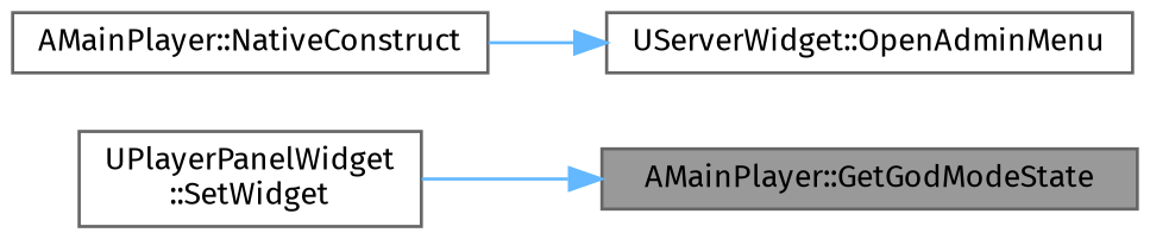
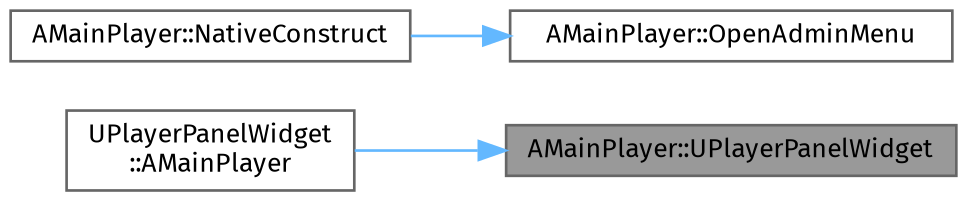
  digraph {
    fontname="Fira Sans"
    rankdir=RL
    node [color=grey40 fillcolor=white fontname="Fira Sans" fontsize=10 shape=box style=filled]
    edge [color=steelblue1 dir=back fontname="Fira Sans" fontsize=10 labelfontname=Helvetica labelfontsize=10 style=solid]
-   n1 [color=gray40 fillcolor=grey60 fontcolor=black height=0.2 label="AMainPlayer::GetGodModeState" width=0.4]
-   n2 [height=0.2 label="UPlayerPanelWidget\l::SetWidget" width=0.4]
-   n3 [height=0.2 label="UServerWidget::OpenAdminMenu" width=0.4]
+   n1 [color=gray40 fillcolor=grey60 fontcolor=black height=0.2 label="AMainPlayer::UPlayerPanelWidget" width=0.4]
+   n2 [height=0.2 label="UPlayerPanelWidget\l::AMainPlayer" width=0.4]
+   n3 [height=0.2 label="AMainPlayer::OpenAdminMenu" width=0.4]
    n4 [height=0.2 label="AMainPlayer::NativeConstruct" width=0.4]
    n1 -> n2
    n3 -> n4
  }
